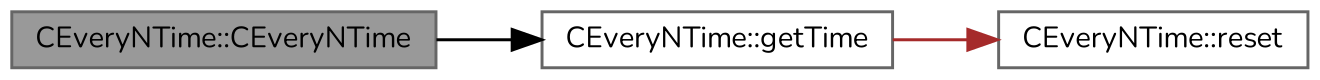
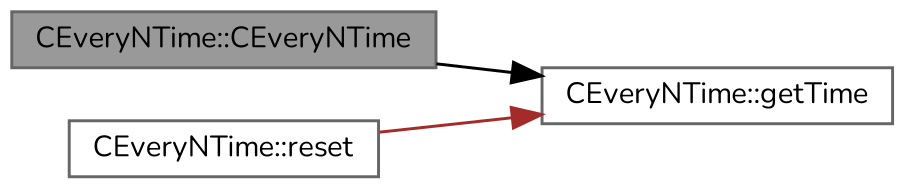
  digraph {
    fontname=Nunito
    rankdir=LR
    node [color=grey40 fillcolor=white fontname=Nunito fontsize=10 shape=box style=filled]
    edge [fontname=Nunito fontsize=10 labelfontname=Helvetica labelfontsize=10 style=solid]
    n1 [color=gray40 fillcolor=grey60 fontcolor=black height=0.2 label="CEveryNTime::CEveryNTime" width=0.4]
    n2 [height=0.2 label="CEveryNTime::getTime" width=0.4]
    n3 [height=0.2 label="CEveryNTime::reset" width=0.4]
    n1 -> n2 [color=black]
-   n2 -> n3 [color=brown]
+   n3 -> n2 [color=brown]
  }
